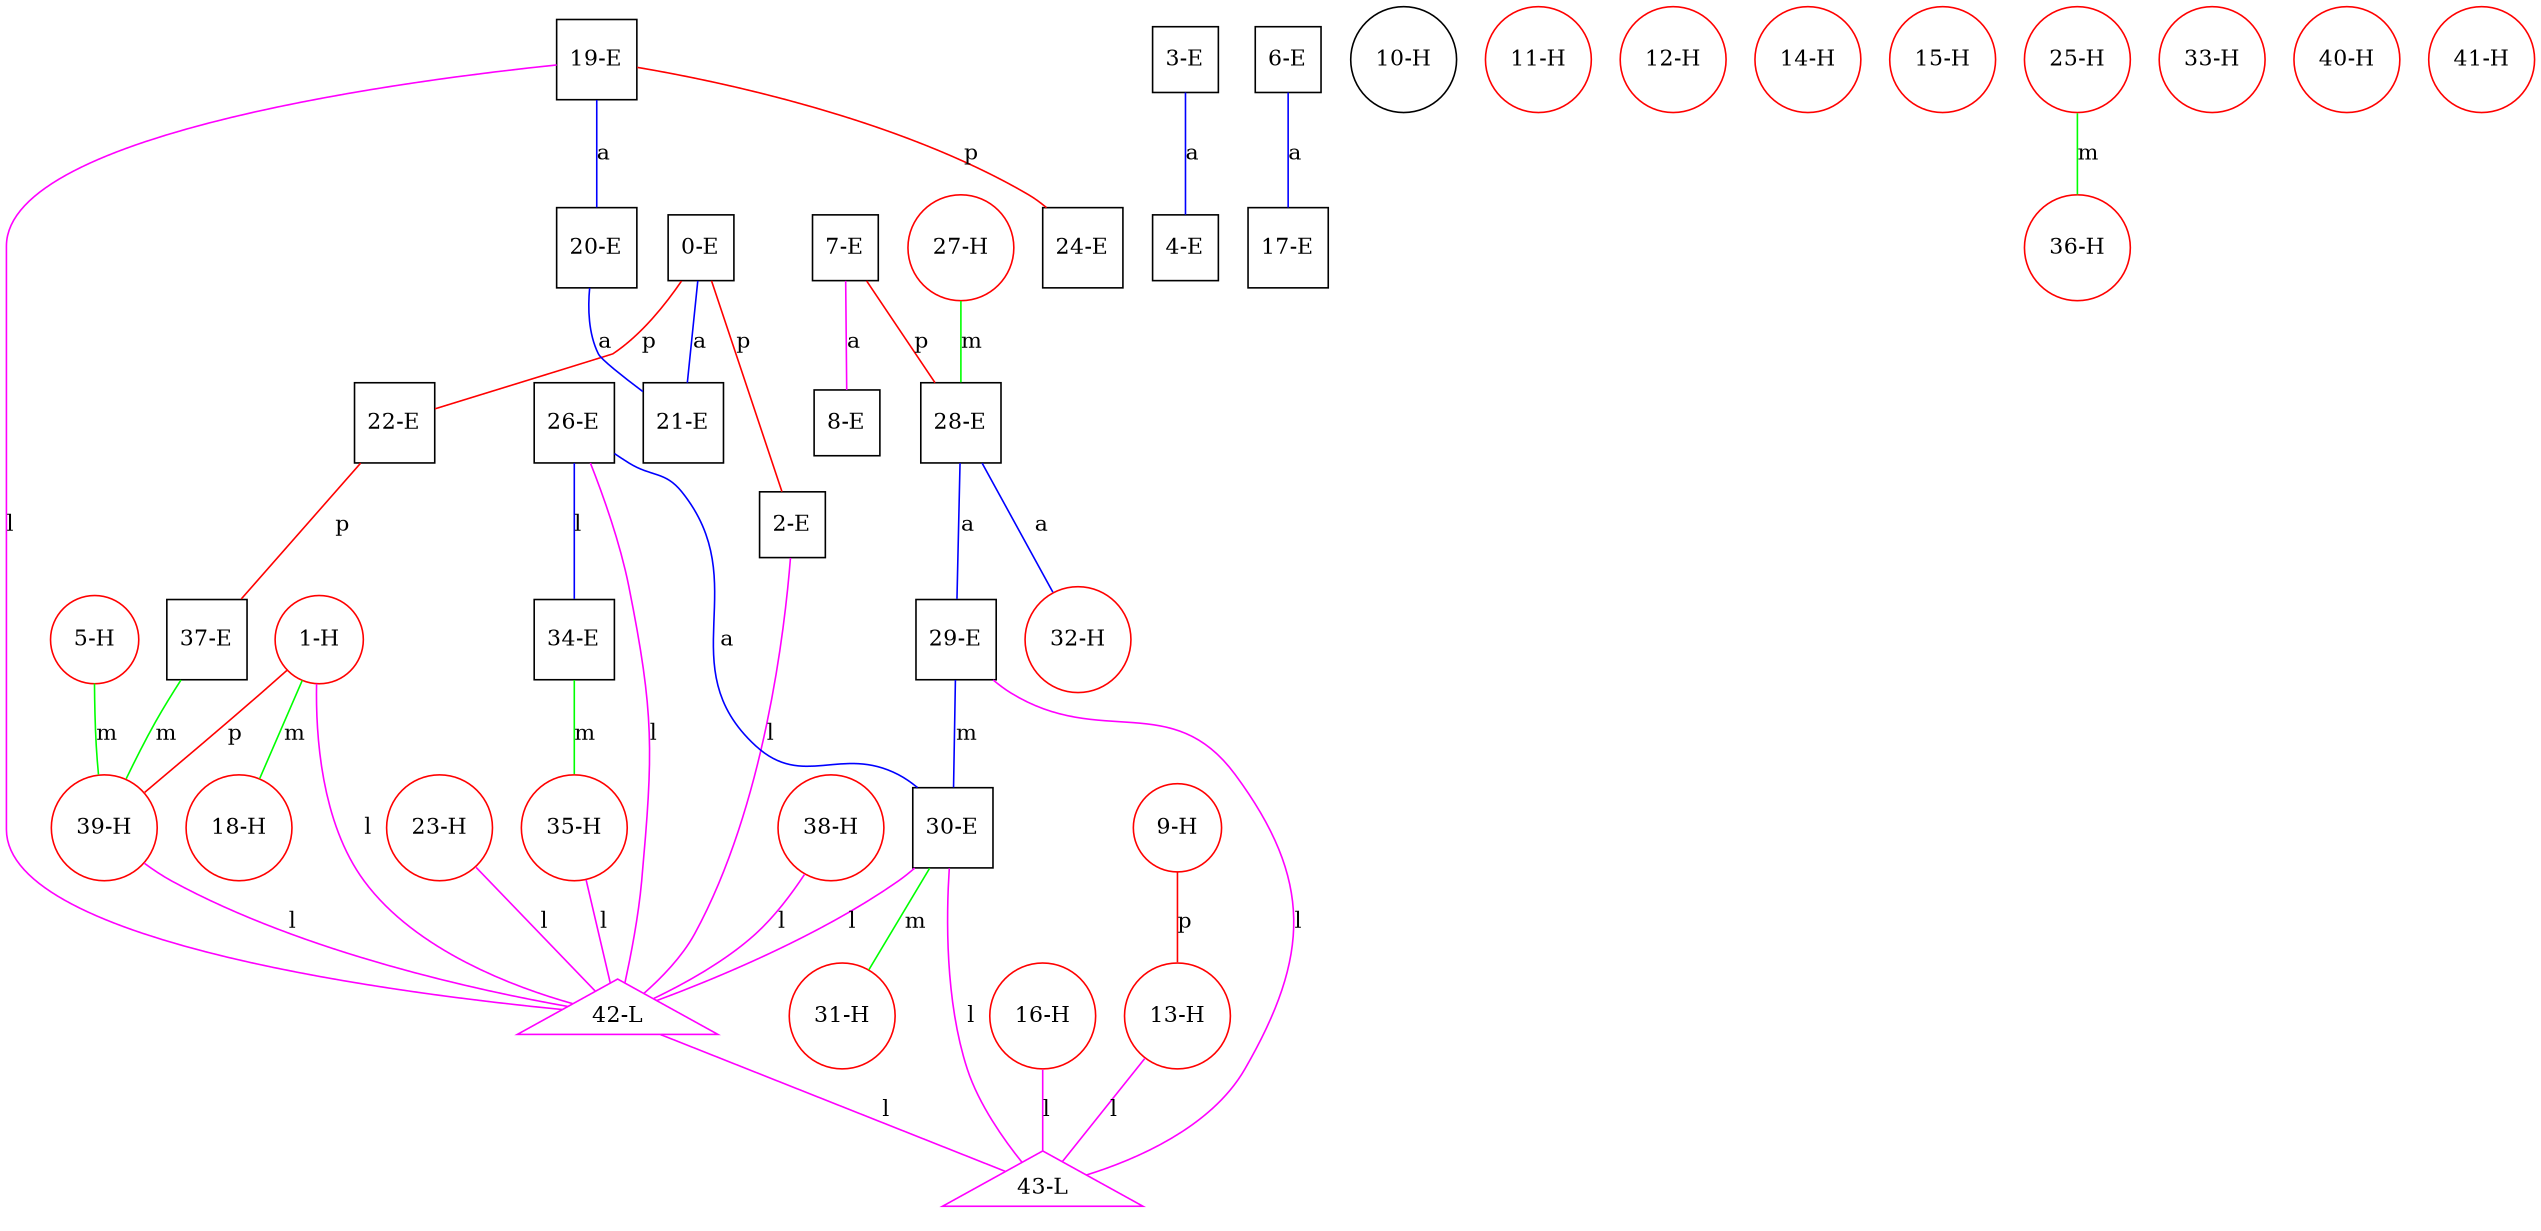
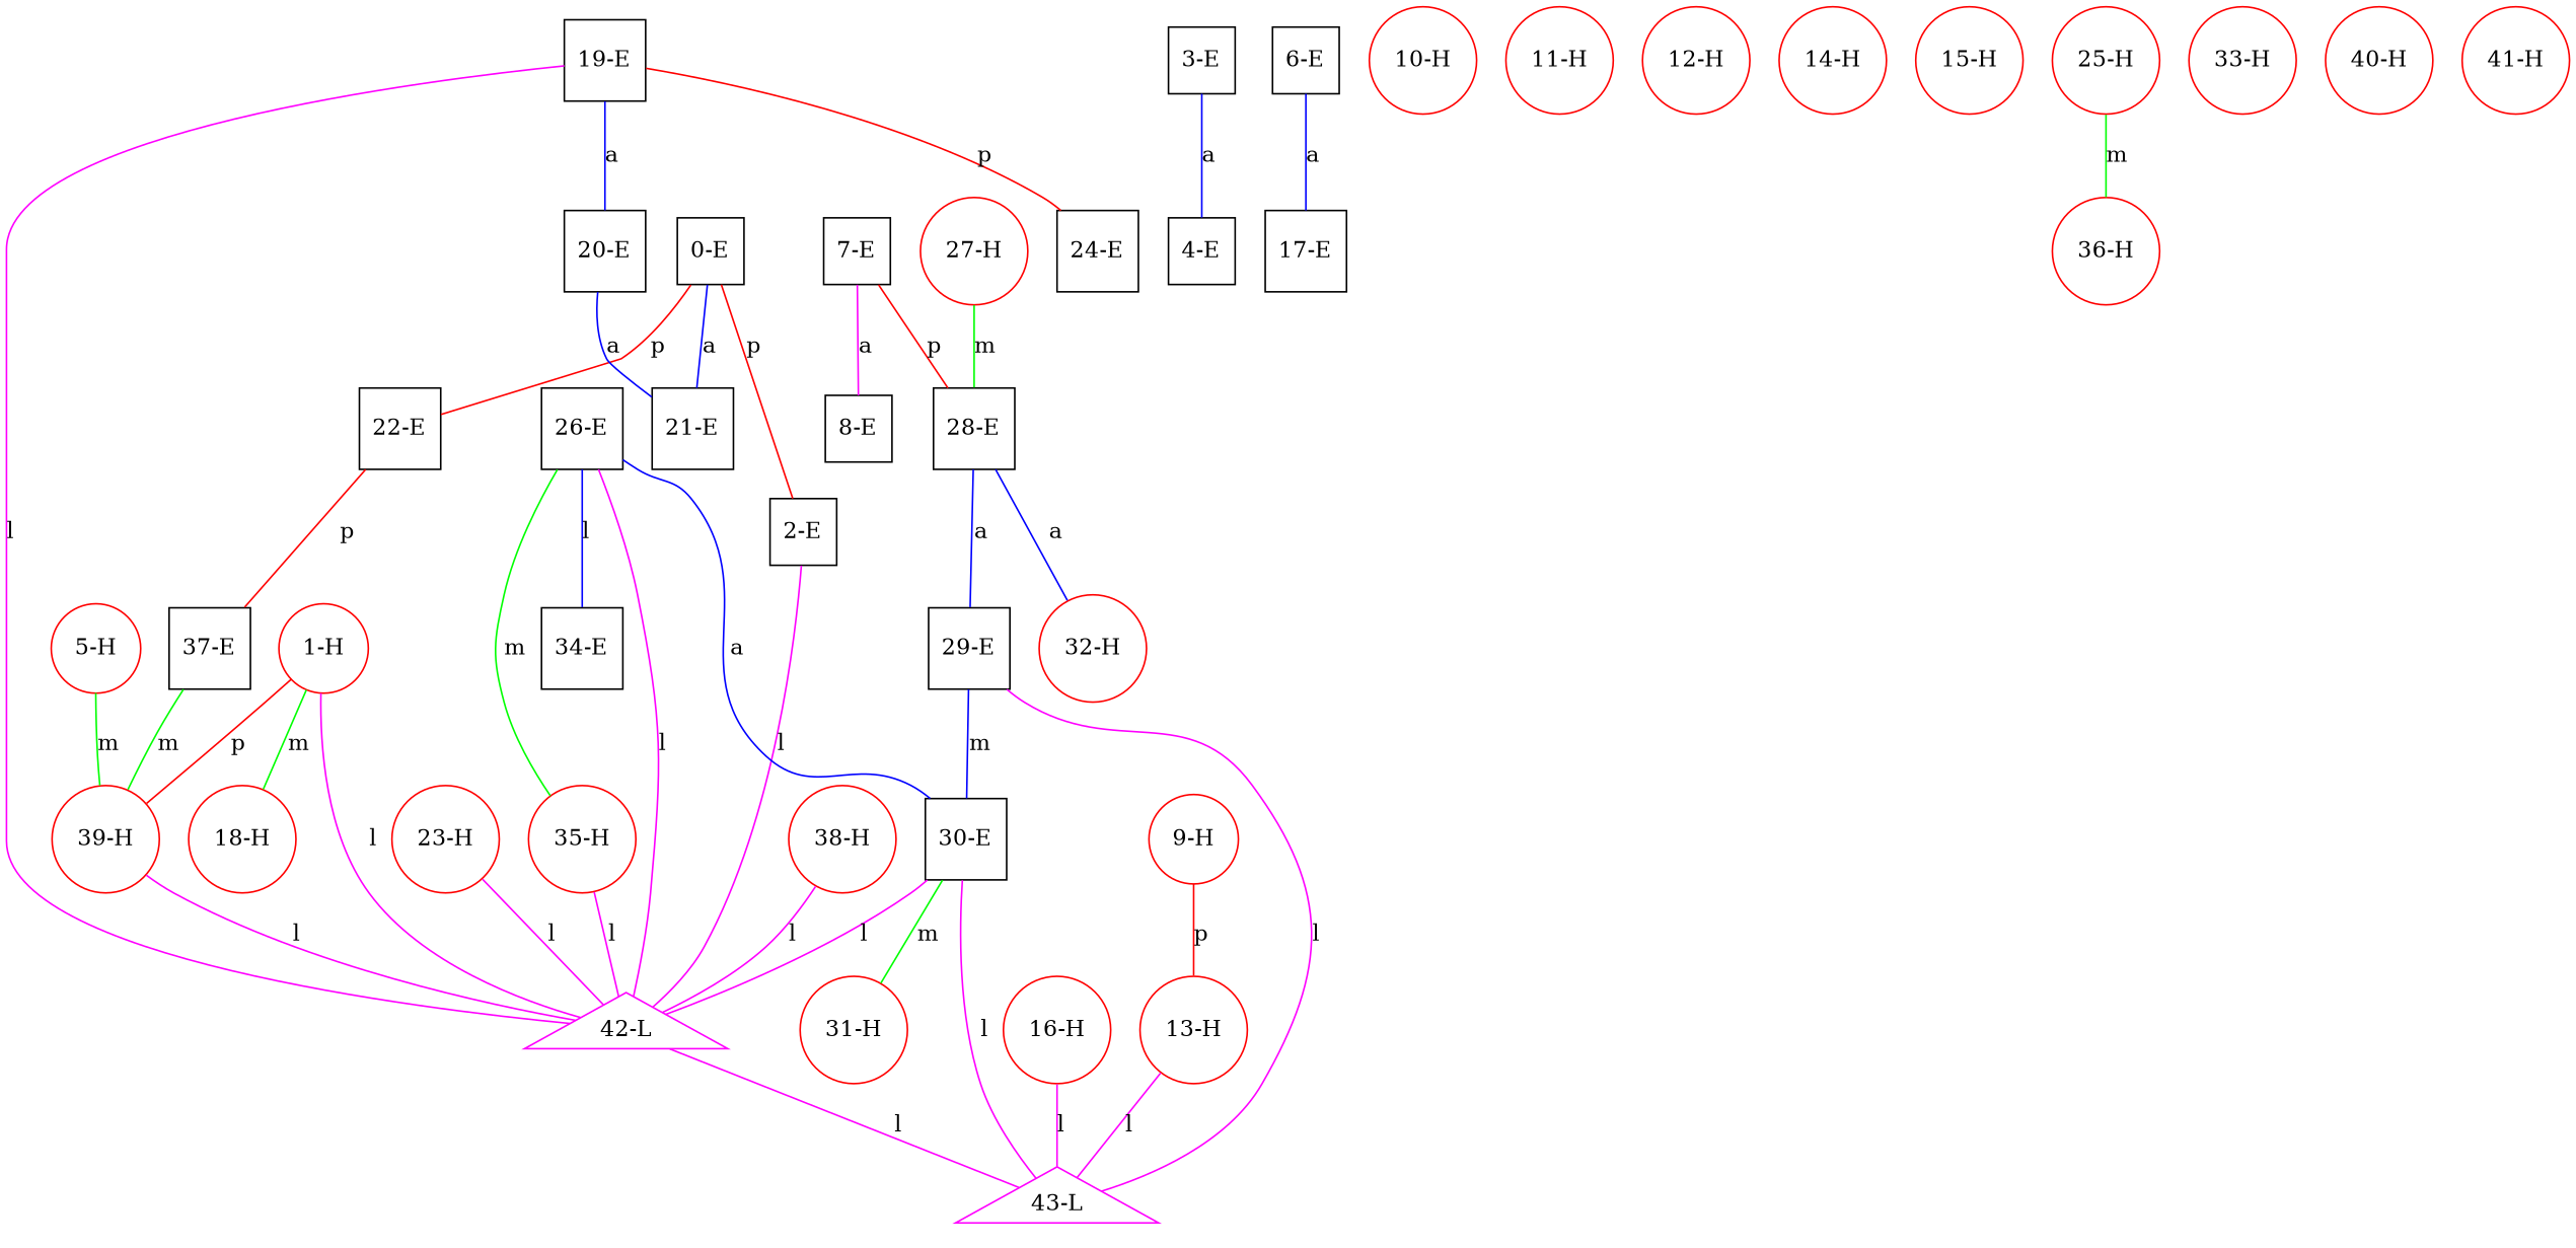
  graph {
    node [color=red shape=circle]
    edge [color=magenta]
    n1 [color=black label="0-E" shape=square]
    n2 [color=black label="2-E" shape=square]
    n3 [color=black label="21-E" shape=square]
    n4 [color=black label="22-E" shape=square]
    n5 [color=magenta label="42-L" shape=triangle]
    n6 [color=black label="37-E" shape=square]
    n7 [label="1-H"]
    n8 [label="18-H"]
    n9 [label="39-H"]
    n10 [color=magenta label="43-L" shape=triangle]
    n11 [color=black label="3-E" shape=square]
    n12 [color=black label="4-E" shape=square]
    n13 [label="5-H"]
    n14 [color=black label="6-E" shape=square]
    n15 [color=black label="17-E" shape=square]
    n16 [color=black label="7-E" shape=square]
    n17 [color=black label="8-E" shape=square]
    n18 [color=black label="28-E" shape=square]
    n19 [color=black label="29-E" shape=square]
    n20 [label="32-H"]
    n21 [label="9-H"]
    n22 [label="13-H"]
-   n23 [color=black label="10-H"]
+   n23 [label="10-H"]
    n24 [label="11-H"]
    n25 [label="12-H"]
    n26 [label="14-H"]
    n27 [label="15-H"]
    n28 [label="16-H"]
    n29 [color=black label="19-E" shape=square]
    n30 [color=black label="20-E" shape=square]
    n31 [color=black label="24-E" shape=square]
    n32 [label="23-H"]
    n33 [label="25-H"]
    n34 [label="36-H"]
    n35 [color=black label="26-E" shape=square]
    n36 [color=black label="30-E" shape=square]
    n37 [color=black label="34-E" shape=square]
    n38 [label="31-H"]
    n39 [label="35-H"]
    n40 [label="27-H"]
    n41 [label="33-H"]
    n42 [label="38-H"]
    n43 [label="40-H"]
    n44 [label="41-H"]
    n1 -- n2 [color=red label=p]
    n1 -- n3 [color=blue label=a]
    n1 -- n4 [color=red label=p]
    n2 -- n5 [label=l]
    n4 -- n6 [color=red label=p]
    n5 -- n10 [label=l]
    n6 -- n9 [color=green label=m]
    n7 -- n5 [label=l]
    n7 -- n8 [color=green label=m]
    n7 -- n9 [color=red label=p]
    n9 -- n5 [label=l]
    n11 -- n12 [color=blue label=a]
    n13 -- n9 [color=green label=m]
    n14 -- n15 [color=blue label=a]
    n16 -- n17 [label=a]
    n16 -- n18 [color=red label=p]
    n18 -- n19 [color=blue label=a]
    n18 -- n20 [color=blue label=a]
    n19 -- n10 [label=l]
    n19 -- n36 [color=blue label=m]
    n21 -- n22 [color=red label=p]
    n22 -- n10 [label=l]
    n28 -- n10 [label=l]
    n29 -- n5 [label=l]
    n29 -- n30 [color=blue label=a]
    n29 -- n31 [color=red label=p]
    n30 -- n3 [color=blue label=a]
    n32 -- n5 [label=l]
    n33 -- n34 [color=green label=m]
    n35 -- n5 [label=l]
    n35 -- n36 [color=blue label=a]
    n35 -- n37 [color=blue label=l]
    n36 -- n5 [label=l]
    n36 -- n10 [label=l]
    n36 -- n38 [color=green label=m]
-   n37 -- n39 [color=green label=m]
+   n35 -- n39 [color=green label=m]
    n39 -- n5 [label=l]
    n40 -- n18 [color=green label=m]
    n42 -- n5 [label=l]
  }
